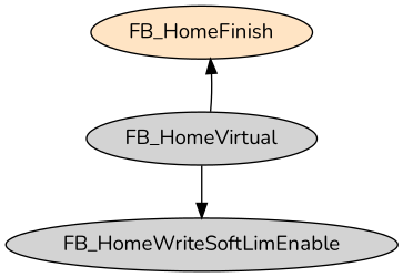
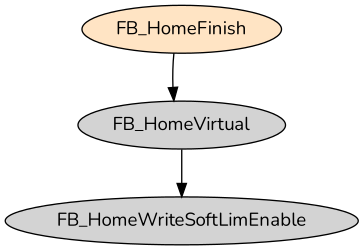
  digraph {
    fontname=Nunito
    node [fontname=Nunito style=filled]
    edge [fontname=Nunito]
    FB_HomeFinish [fillcolor=bisque]
    FB_HomeVirtual
    FB_HomeWriteSoftLimEnable
-   FB_HomeVirtual -> FB_HomeFinish
+   FB_HomeFinish -> FB_HomeVirtual
    FB_HomeVirtual -> FB_HomeWriteSoftLimEnable
  }
